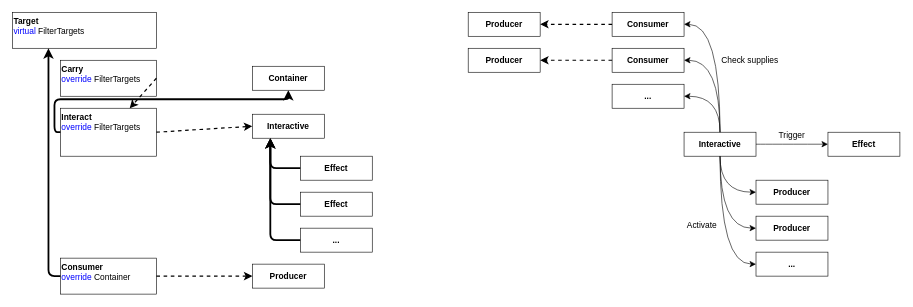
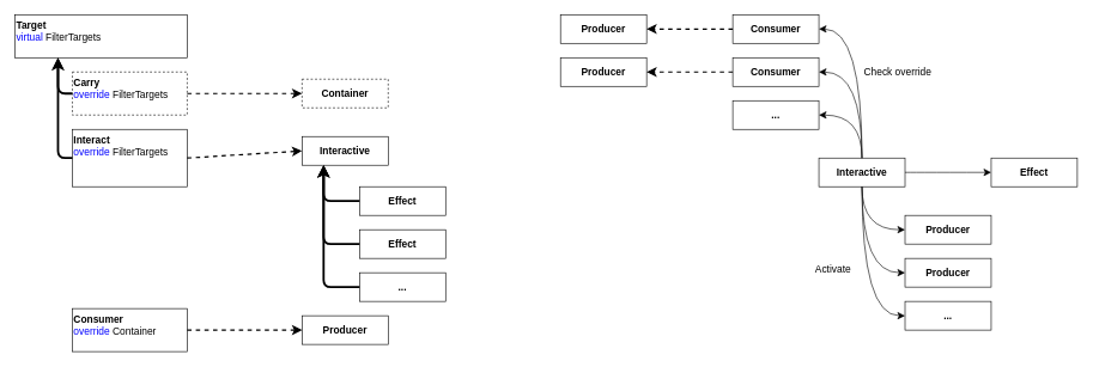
  <mxCell id="0" />
  <mxCell id="1" parent="0" />
  <mxCell id="2" value="Target&lt;br&gt;&lt;span style=&quot;font-weight: normal&quot;&gt;&lt;font color=&quot;#0000ff&quot;&gt;virtual &lt;/font&gt;FilterTargets&lt;/span&gt;" style="rounded=0;whiteSpace=wrap;html=1;fontSize=14;verticalAlign=top;fontStyle=1;align=left;" parent="1" vertex="1"><mxGeometry x="20" y="20" width="240" height="60" as="geometry" /></mxCell>
- <mxCell id="3" value="Carry&lt;br&gt;&lt;font color=&quot;#0000ff&quot; style=&quot;font-weight: 400&quot;&gt;override&amp;nbsp;&lt;/font&gt;&lt;span style=&quot;font-weight: 400&quot;&gt;FilterTargets&lt;/span&gt;" style="rounded=0;whiteSpace=wrap;html=1;fontSize=14;verticalAlign=top;fontStyle=1;align=left;" parent="1" vertex="1"><mxGeometry x="100" y="100" width="160" height="60" as="geometry" /></mxCell>
+ <mxCell id="3" value="Carry&lt;br&gt;&lt;font color=&quot;#0000ff&quot; style=&quot;font-weight: 400&quot;&gt;override&amp;nbsp;&lt;/font&gt;&lt;span style=&quot;font-weight: 400&quot;&gt;FilterTargets&lt;/span&gt;" style="rounded=0;whiteSpace=wrap;html=1;fontSize=14;verticalAlign=top;fontStyle=1;align=left;dashed=1;" parent="1" vertex="1"><mxGeometry x="100" y="100" width="160" height="60" as="geometry" /></mxCell>
  <mxCell id="4" value="Interact&lt;br&gt;&lt;font color=&quot;#0000ff&quot; style=&quot;font-weight: 400&quot;&gt;override&amp;nbsp;&lt;/font&gt;&lt;span style=&quot;font-weight: 400&quot;&gt;FilterTargets&lt;/span&gt;" style="rounded=0;whiteSpace=wrap;html=1;fontSize=14;verticalAlign=top;fontStyle=1;align=left;" parent="1" vertex="1"><mxGeometry x="100" y="180" width="160" height="80" as="geometry" /></mxCell>
- <mxCell id="5" value="" style="endArrow=classic;html=1;fontSize=14;exitX=0;exitY=0.5;exitDx=0;exitDy=0;edgeStyle=orthogonalEdgeStyle;strokeWidth=3;endSize=8;startSize=8;" parent="1" source="4" target="7" edge="1"><mxGeometry width="50" height="50" relative="1" as="geometry"><mxPoint x="410" y="10" as="sourcePoint" /><mxPoint x="460" y="-40" as="targetPoint" /></mxGeometry></mxCell>
- <mxCell id="7" value="Container" style="rounded=0;whiteSpace=wrap;html=1;fontSize=14;align=center;verticalAlign=middle;fontStyle=1" parent="1" vertex="1"><mxGeometry x="420" y="110" width="120" height="40" as="geometry" /></mxCell>
+ <mxCell id="5" value="" style="endArrow=classic;html=1;fontSize=14;exitX=0;exitY=0.5;exitDx=0;exitDy=0;entryX=0.25;entryY=1;entryDx=0;entryDy=0;edgeStyle=orthogonalEdgeStyle;strokeWidth=3;endSize=8;startSize=8;" parent="1" source="4" target="2" edge="1"><mxGeometry width="50" height="50" relative="1" as="geometry"><mxPoint x="410" y="10" as="sourcePoint" /><mxPoint x="460" y="-40" as="targetPoint" /></mxGeometry></mxCell>
+ <mxCell id="6" value="" style="endArrow=classic;html=1;fontSize=14;startSize=8;endSize=8;strokeWidth=3;exitX=0;exitY=0.5;exitDx=0;exitDy=0;entryX=0.25;entryY=1;entryDx=0;entryDy=0;edgeStyle=orthogonalEdgeStyle;" parent="1" source="3" target="2" edge="1"><mxGeometry width="50" height="50" relative="1" as="geometry"><mxPoint x="410" y="10" as="sourcePoint" /><mxPoint x="460" y="-40" as="targetPoint" /></mxGeometry></mxCell>
+ <mxCell id="7" value="Container" style="rounded=0;whiteSpace=wrap;html=1;fontSize=14;align=center;verticalAlign=middle;fontStyle=1;dashed=1;" parent="1" vertex="1"><mxGeometry x="420" y="110" width="120" height="40" as="geometry" /></mxCell>
  <mxCell id="8" value="Interactive" style="rounded=0;whiteSpace=wrap;html=1;fontSize=14;align=center;verticalAlign=middle;fontStyle=1" parent="1" vertex="1"><mxGeometry x="420" y="190" width="120" height="40" as="geometry" /></mxCell>
- <mxCell id="9" value="" style="endArrow=classic;html=1;fontSize=14;startSize=8;endSize=8;strokeWidth=2;exitX=1;exitY=0.5;exitDx=0;exitDy=0;dashed=1;" parent="1" source="3" target="4" edge="1"><mxGeometry width="50" height="50" relative="1" as="geometry"><mxPoint x="410" y="10" as="sourcePoint" /><mxPoint x="460" y="-40" as="targetPoint" /></mxGeometry></mxCell>
+ <mxCell id="9" value="" style="endArrow=classic;html=1;fontSize=14;startSize=8;endSize=8;strokeWidth=2;exitX=1;exitY=0.5;exitDx=0;exitDy=0;entryX=0;entryY=0.5;entryDx=0;entryDy=0;dashed=1;" parent="1" source="3" target="7" edge="1"><mxGeometry width="50" height="50" relative="1" as="geometry"><mxPoint x="410" y="10" as="sourcePoint" /><mxPoint x="460" y="-40" as="targetPoint" /></mxGeometry></mxCell>
  <mxCell id="10" value="" style="endArrow=classic;html=1;fontSize=14;startSize=8;endSize=8;strokeWidth=2;exitX=1;exitY=0.5;exitDx=0;exitDy=0;entryX=0;entryY=0.5;entryDx=0;entryDy=0;dashed=1;" parent="1" source="4" target="8" edge="1"><mxGeometry width="50" height="50" relative="1" as="geometry"><mxPoint x="270" y="140" as="sourcePoint" /><mxPoint x="430" y="140" as="targetPoint" /></mxGeometry></mxCell>
  <mxCell id="11" value="Effect" style="rounded=0;whiteSpace=wrap;html=1;fontSize=14;align=center;verticalAlign=middle;fontStyle=1" parent="1" vertex="1"><mxGeometry x="500" y="260" width="120" height="40" as="geometry" /></mxCell>
  <mxCell id="12" value="Effect" style="rounded=0;whiteSpace=wrap;html=1;fontSize=14;align=center;verticalAlign=middle;fontStyle=1" parent="1" vertex="1"><mxGeometry x="500" y="320" width="120" height="40" as="geometry" /></mxCell>
  <mxCell id="13" value="..." style="rounded=0;whiteSpace=wrap;html=1;fontSize=14;align=center;verticalAlign=middle;fontStyle=1" parent="1" vertex="1"><mxGeometry x="500" y="380" width="120" height="40" as="geometry" /></mxCell>
  <mxCell id="14" value="" style="endArrow=classic;html=1;fontSize=14;exitX=0;exitY=0.5;exitDx=0;exitDy=0;entryX=0.25;entryY=1;entryDx=0;entryDy=0;edgeStyle=orthogonalEdgeStyle;strokeWidth=3;endSize=8;startSize=8;" parent="1" source="13" target="8" edge="1"><mxGeometry width="50" height="50" relative="1" as="geometry"><mxPoint x="110" y="220" as="sourcePoint" /><mxPoint x="70" y="90" as="targetPoint" /></mxGeometry></mxCell>
  <mxCell id="15" value="" style="endArrow=classic;html=1;fontSize=14;exitX=0;exitY=0.5;exitDx=0;exitDy=0;entryX=0.25;entryY=1;entryDx=0;entryDy=0;edgeStyle=orthogonalEdgeStyle;strokeWidth=3;endSize=8;startSize=8;" parent="1" source="12" target="8" edge="1"><mxGeometry width="50" height="50" relative="1" as="geometry"><mxPoint x="510" y="410" as="sourcePoint" /><mxPoint x="460" y="240" as="targetPoint" /></mxGeometry></mxCell>
  <mxCell id="16" value="" style="endArrow=classic;html=1;fontSize=14;exitX=0;exitY=0.5;exitDx=0;exitDy=0;entryX=0.25;entryY=1;entryDx=0;entryDy=0;edgeStyle=orthogonalEdgeStyle;strokeWidth=3;endSize=8;startSize=8;" parent="1" source="11" target="8" edge="1"><mxGeometry width="50" height="50" relative="1" as="geometry"><mxPoint x="510" y="350" as="sourcePoint" /><mxPoint x="460" y="240" as="targetPoint" /></mxGeometry></mxCell>
  <mxCell id="17" value="Consumer" style="rounded=0;whiteSpace=wrap;html=1;fontSize=14;align=center;verticalAlign=middle;fontStyle=1" parent="1" vertex="1"><mxGeometry x="1020" y="20" width="120" height="40" as="geometry" /></mxCell>
  <mxCell id="18" value="Interactive" style="rounded=0;whiteSpace=wrap;html=1;fontSize=14;align=center;verticalAlign=middle;fontStyle=1" parent="1" vertex="1"><mxGeometry x="1140" y="220" width="120" height="40" as="geometry" /></mxCell>
  <mxCell id="19" value="Consumer" style="rounded=0;whiteSpace=wrap;html=1;fontSize=14;align=center;verticalAlign=middle;fontStyle=1" parent="1" vertex="1"><mxGeometry x="1020" y="80" width="120" height="40" as="geometry" /></mxCell>
  <mxCell id="20" value="..." style="rounded=0;whiteSpace=wrap;html=1;fontSize=14;align=center;verticalAlign=middle;fontStyle=1" parent="1" vertex="1"><mxGeometry x="1020" y="140" width="120" height="40" as="geometry" /></mxCell>
  <mxCell id="21" value="" style="endArrow=classic;html=1;fontSize=14;exitX=0.5;exitY=0;exitDx=0;exitDy=0;entryX=1;entryY=0.5;entryDx=0;entryDy=0;edgeStyle=orthogonalEdgeStyle;strokeWidth=1;endSize=8;startSize=8;curved=1;" parent="1" source="18" target="17" edge="1"><mxGeometry width="50" height="50" relative="1" as="geometry"><mxPoint x="830" y="370" as="sourcePoint" /><mxPoint x="780" y="320" as="targetPoint" /></mxGeometry></mxCell>
  <mxCell id="22" value="" style="endArrow=classic;html=1;fontSize=14;exitX=0.5;exitY=0;exitDx=0;exitDy=0;entryX=1;entryY=0.5;entryDx=0;entryDy=0;edgeStyle=orthogonalEdgeStyle;strokeWidth=1;endSize=8;startSize=8;curved=1;" parent="1" source="18" target="19" edge="1"><mxGeometry width="50" height="50" relative="1" as="geometry"><mxPoint x="1210" y="230" as="sourcePoint" /><mxPoint x="1150" y="50" as="targetPoint" /></mxGeometry></mxCell>
  <mxCell id="23" value="" style="endArrow=classic;html=1;fontSize=14;exitX=0.5;exitY=0;exitDx=0;exitDy=0;entryX=1;entryY=0.5;entryDx=0;entryDy=0;edgeStyle=orthogonalEdgeStyle;strokeWidth=1;endSize=8;startSize=8;curved=1;" parent="1" source="18" target="20" edge="1"><mxGeometry width="50" height="50" relative="1" as="geometry"><mxPoint x="1210" y="230" as="sourcePoint" /><mxPoint x="1150" y="110" as="targetPoint" /></mxGeometry></mxCell>
- <mxCell id="24" value="Check supplies" style="text;html=1;strokeColor=none;fillColor=none;align=center;verticalAlign=middle;whiteSpace=wrap;rounded=0;fontSize=14;fontStyle=0" parent="1" vertex="1"><mxGeometry x="1190" y="85" width="120" height="30" as="geometry" /></mxCell>
+ <mxCell id="24" value="Check override" style="text;html=1;strokeColor=none;fillColor=none;align=center;verticalAlign=middle;whiteSpace=wrap;rounded=0;fontSize=14;fontStyle=0" parent="1" vertex="1"><mxGeometry x="1190" y="85" width="120" height="30" as="geometry" /></mxCell>
  <mxCell id="25" value="Effect" style="rounded=0;whiteSpace=wrap;html=1;fontSize=14;align=center;verticalAlign=middle;fontStyle=1" parent="1" vertex="1"><mxGeometry x="1380" y="220" width="120" height="40" as="geometry" /></mxCell>
  <mxCell id="26" value="" style="endArrow=classic;html=1;fontSize=14;exitX=1;exitY=0.5;exitDx=0;exitDy=0;entryX=0;entryY=0.5;entryDx=0;entryDy=0;edgeStyle=orthogonalEdgeStyle;strokeWidth=1;endSize=8;startSize=8;curved=1;" parent="1" source="18" target="25" edge="1"><mxGeometry width="50" height="50" relative="1" as="geometry"><mxPoint x="1210" y="230" as="sourcePoint" /><mxPoint x="1150" y="50" as="targetPoint" /></mxGeometry></mxCell>
- <mxCell id="27" value="Trigger" style="text;html=1;strokeColor=none;fillColor=none;align=center;verticalAlign=middle;whiteSpace=wrap;rounded=0;fontSize=14;fontStyle=0" parent="1" vertex="1"><mxGeometry x="1260" y="210" width="120" height="30" as="geometry" /></mxCell>
  <mxCell id="28" value="Producer" style="rounded=0;whiteSpace=wrap;html=1;fontSize=14;align=center;verticalAlign=middle;fontStyle=1" parent="1" vertex="1"><mxGeometry x="1260" y="300" width="120" height="40" as="geometry" /></mxCell>
  <mxCell id="29" value="" style="endArrow=classic;html=1;fontSize=14;exitX=0.5;exitY=1;exitDx=0;exitDy=0;entryX=0;entryY=0.5;entryDx=0;entryDy=0;edgeStyle=orthogonalEdgeStyle;strokeWidth=1;endSize=8;startSize=8;curved=1;" parent="1" source="18" target="28" edge="1"><mxGeometry width="50" height="50" relative="1" as="geometry"><mxPoint x="1210" y="230" as="sourcePoint" /><mxPoint x="1150" y="170" as="targetPoint" /></mxGeometry></mxCell>
  <mxCell id="30" value="Producer" style="rounded=0;whiteSpace=wrap;html=1;fontSize=14;align=center;verticalAlign=middle;fontStyle=1" parent="1" vertex="1"><mxGeometry x="1260" y="360" width="120" height="40" as="geometry" /></mxCell>
  <mxCell id="31" value="..." style="rounded=0;whiteSpace=wrap;html=1;fontSize=14;align=center;verticalAlign=middle;fontStyle=1" parent="1" vertex="1"><mxGeometry x="1260" y="420" width="120" height="40" as="geometry" /></mxCell>
  <mxCell id="32" value="" style="endArrow=classic;html=1;fontSize=14;exitX=0.5;exitY=1;exitDx=0;exitDy=0;entryX=0;entryY=0.5;entryDx=0;entryDy=0;edgeStyle=orthogonalEdgeStyle;strokeWidth=1;endSize=8;startSize=8;curved=1;" parent="1" source="18" target="30" edge="1"><mxGeometry width="50" height="50" relative="1" as="geometry"><mxPoint x="1210" y="270" as="sourcePoint" /><mxPoint x="1270" y="330" as="targetPoint" /></mxGeometry></mxCell>
  <mxCell id="33" value="" style="endArrow=classic;html=1;fontSize=14;exitX=0.5;exitY=1;exitDx=0;exitDy=0;entryX=0;entryY=0.5;entryDx=0;entryDy=0;edgeStyle=orthogonalEdgeStyle;strokeWidth=1;endSize=8;startSize=8;curved=1;" parent="1" source="18" target="31" edge="1"><mxGeometry width="50" height="50" relative="1" as="geometry"><mxPoint x="1210" y="270" as="sourcePoint" /><mxPoint x="1270" y="390" as="targetPoint" /></mxGeometry></mxCell>
- <mxCell id="34" value="Activate" style="text;html=1;strokeColor=none;fillColor=none;align=center;verticalAlign=middle;whiteSpace=wrap;rounded=0;fontSize=14;fontStyle=0" parent="1" vertex="1"><mxGeometry x="1110" y="360" width="120" height="30" as="geometry" /></mxCell>
+ <mxCell id="34" value="Activate" style="text;html=1;strokeColor=none;fillColor=none;align=center;verticalAlign=middle;whiteSpace=wrap;rounded=0;fontSize=14;fontStyle=0" parent="1" vertex="1"><mxGeometry x="1100" y="360" width="120" height="30" as="geometry" /></mxCell>
  <mxCell id="35" value="Producer" style="rounded=0;whiteSpace=wrap;html=1;fontSize=14;align=center;verticalAlign=middle;fontStyle=1" parent="1" vertex="1"><mxGeometry x="780" y="20" width="120" height="40" as="geometry" /></mxCell>
  <mxCell id="36" value="Producer" style="rounded=0;whiteSpace=wrap;html=1;fontSize=14;align=center;verticalAlign=middle;fontStyle=1" parent="1" vertex="1"><mxGeometry x="780" y="80" width="120" height="40" as="geometry" /></mxCell>
  <mxCell id="37" value="" style="endArrow=classic;html=1;fontSize=14;startSize=8;endSize=8;strokeWidth=2;exitX=0;exitY=0.5;exitDx=0;exitDy=0;entryX=1;entryY=0.5;entryDx=0;entryDy=0;dashed=1;" parent="1" source="17" target="35" edge="1"><mxGeometry width="50" height="50" relative="1" as="geometry"><mxPoint x="270" y="140" as="sourcePoint" /><mxPoint x="430" y="140" as="targetPoint" /></mxGeometry></mxCell>
  <mxCell id="38" value="" style="endArrow=classic;html=1;fontSize=14;startSize=8;endSize=8;strokeWidth=2;exitX=0;exitY=0.5;exitDx=0;exitDy=0;entryX=1;entryY=0.5;entryDx=0;entryDy=0;dashed=1;" parent="1" source="19" target="36" edge="1"><mxGeometry width="50" height="50" relative="1" as="geometry"><mxPoint x="1030" y="50" as="sourcePoint" /><mxPoint x="910" y="50" as="targetPoint" /></mxGeometry></mxCell>
  <mxCell id="39" value="Consumer&lt;br&gt;&lt;font color=&quot;#0000ff&quot; style=&quot;font-weight: 400&quot;&gt;override&amp;nbsp;&lt;/font&gt;&lt;span style=&quot;font-weight: 400&quot;&gt;Container&lt;/span&gt;" style="rounded=0;whiteSpace=wrap;html=1;fontSize=14;verticalAlign=top;fontStyle=1;align=left;" parent="1" vertex="1"><mxGeometry x="100" y="430" width="160" height="60" as="geometry" /></mxCell>
- <mxCell id="40" value="" style="endArrow=classic;html=1;fontSize=14;exitX=0;exitY=0.5;exitDx=0;exitDy=0;edgeStyle=orthogonalEdgeStyle;strokeWidth=3;endSize=8;startSize=8;entryX=0.25;entryY=1;entryDx=0;entryDy=0;" parent="1" source="39" target="2" edge="1"><mxGeometry width="50" height="50" relative="1" as="geometry"><mxPoint x="110" y="220" as="sourcePoint" /><mxPoint x="-10" y="180" as="targetPoint" /></mxGeometry></mxCell>
  <mxCell id="41" value="Producer" style="rounded=0;whiteSpace=wrap;html=1;fontSize=14;align=center;verticalAlign=middle;fontStyle=1" parent="1" vertex="1"><mxGeometry x="420" y="440" width="120" height="40" as="geometry" /></mxCell>
  <mxCell id="42" value="" style="endArrow=classic;html=1;fontSize=14;startSize=8;endSize=8;strokeWidth=2;exitX=1;exitY=0.5;exitDx=0;exitDy=0;entryX=0;entryY=0.5;entryDx=0;entryDy=0;dashed=1;" parent="1" source="39" target="41" edge="1"><mxGeometry width="50" height="50" relative="1" as="geometry"><mxPoint x="270" y="210" as="sourcePoint" /><mxPoint x="430" y="210" as="targetPoint" /></mxGeometry></mxCell>
